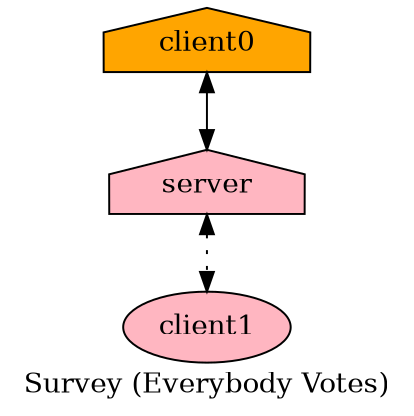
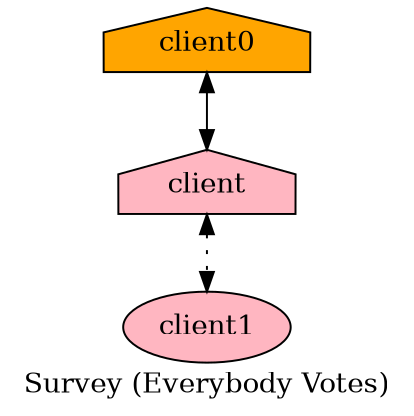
  digraph {
    concentrate=true
    label="Survey (Everybody Votes)"
    node [fillcolor=lightpink shape=house style=filled]
    client0 [fillcolor=orange]
-   server
+   server [label=client]
    client1 [shape=ellipse]
    client0 -> server
    server -> client0 [style=dashed]
    server -> client1 [style=dotted]
    client1 -> server
  }
